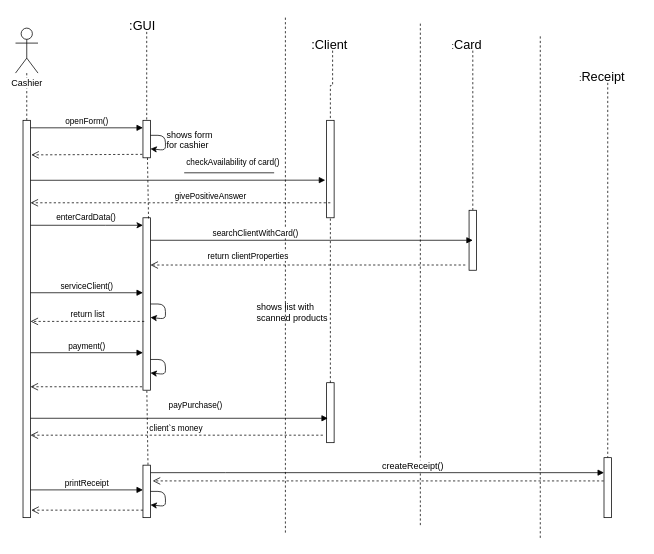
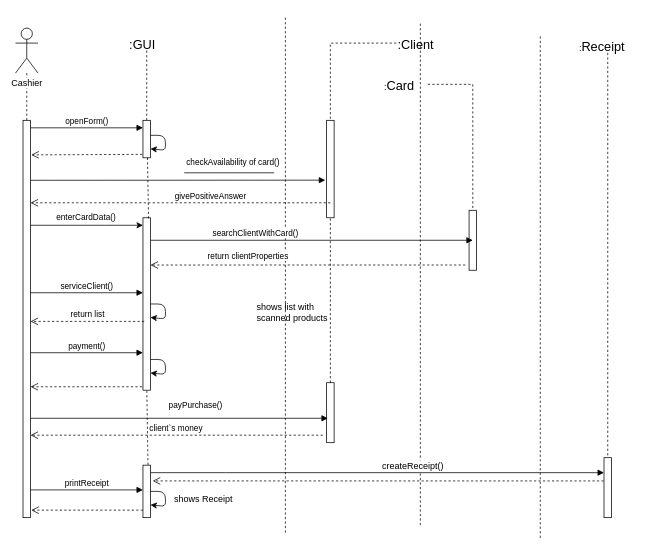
  <mxCell id="0" />
  <mxCell id="1" parent="0" />
  <mxCell id="2" value="" style="edgeStyle=orthogonalEdgeStyle;rounded=0;orthogonalLoop=1;jettySize=auto;html=1;dashed=1;endArrow=none;endFill=0;" parent="1" source="3" target="10" edge="1"><mxGeometry relative="1" as="geometry" /></mxCell>
  <mxCell id="3" value="Cashier" style="shape=umlActor;verticalLabelPosition=bottom;labelBackgroundColor=#ffffff;verticalAlign=top;html=1;outlineConnect=0;" parent="1" vertex="1"><mxGeometry x="20" y="37" width="30" height="60" as="geometry" /></mxCell>
  <mxCell id="4" style="edgeStyle=orthogonalEdgeStyle;rounded=0;orthogonalLoop=1;jettySize=auto;html=1;dashed=1;endArrow=none;endFill=0;" parent="1" source="5" target="11" edge="1"><mxGeometry relative="1" as="geometry" /></mxCell>
- <mxCell id="5" value="&lt;font style=&quot;font-size: 17px&quot;&gt;:GUI&lt;/font&gt;" style="text;html=1;resizable=0;points=[];autosize=1;align=left;verticalAlign=top;spacingTop=-4;" parent="1" vertex="1"><mxGeometry x="170" y="22" width="50" height="20" as="geometry" /></mxCell>
+ <mxCell id="5" value="&lt;font style=&quot;font-size: 17px&quot;&gt;:GUI&lt;/font&gt;" style="text;html=1;resizable=0;points=[];autosize=1;align=left;verticalAlign=top;spacingTop=-4;" parent="1" vertex="1"><mxGeometry x="170" y="47" width="50" height="20" as="geometry" /></mxCell>
  <mxCell id="6" style="edgeStyle=orthogonalEdgeStyle;rounded=0;orthogonalLoop=1;jettySize=auto;html=1;dashed=1;endArrow=none;endFill=0;" parent="1" source="7" target="12" edge="1"><mxGeometry relative="1" as="geometry" /></mxCell>
- <mxCell id="7" value="&lt;font style=&quot;font-size: 17px&quot;&gt;:Client&lt;/font&gt;" style="text;html=1;resizable=0;points=[];autosize=1;align=left;verticalAlign=top;spacingTop=-4;" parent="1" vertex="1"><mxGeometry x="413" y="47" width="60" height="20" as="geometry" /></mxCell>
+ <mxCell id="7" value="&lt;font style=&quot;font-size: 17px&quot;&gt;:Client&lt;/font&gt;" style="text;html=1;resizable=0;points=[];autosize=1;align=left;verticalAlign=top;spacingTop=-4;" parent="1" vertex="1"><mxGeometry x="528" y="47" width="60" height="20" as="geometry" /></mxCell>
  <mxCell id="8" value="" style="endArrow=none;dashed=1;html=1;exitX=0.671;exitY=-0.006;exitDx=0;exitDy=0;exitPerimeter=0;" parent="1" source="35" edge="1"><mxGeometry width="50" height="50" relative="1" as="geometry"><mxPoint x="195" y="656" as="sourcePoint" /><mxPoint x="195" y="510" as="targetPoint" /></mxGeometry></mxCell>
  <mxCell id="9" value="" style="endArrow=none;dashed=1;html=1;" parent="1" edge="1"><mxGeometry width="50" height="50" relative="1" as="geometry"><mxPoint x="380" y="710" as="sourcePoint" /><mxPoint x="380" y="20" as="targetPoint" /></mxGeometry></mxCell>
  <mxCell id="10" value="" style="html=1;points=[];perimeter=orthogonalPerimeter;" parent="1" vertex="1"><mxGeometry x="30" y="160" width="10" height="530" as="geometry" /></mxCell>
  <mxCell id="11" value="" style="html=1;points=[];perimeter=orthogonalPerimeter;" parent="1" vertex="1"><mxGeometry x="190" y="160" width="10" height="50" as="geometry" /></mxCell>
  <mxCell id="12" value="" style="html=1;points=[];perimeter=orthogonalPerimeter;" parent="1" vertex="1"><mxGeometry x="435" y="160" width="10" height="130" as="geometry" /></mxCell>
  <mxCell id="13" value="openForm()" style="html=1;verticalAlign=bottom;endArrow=block;" parent="1" target="11" edge="1"><mxGeometry width="80" relative="1" as="geometry"><mxPoint x="40" y="170" as="sourcePoint" /><mxPoint x="120" y="170" as="targetPoint" /></mxGeometry></mxCell>
- <mxCell id="14" value="shows form &lt;br&gt;for cashier" style="text;html=1;resizable=0;points=[];autosize=1;align=left;verticalAlign=top;spacingTop=-4;" parent="1" vertex="1"><mxGeometry x="220" y="170" width="80" height="30" as="geometry" /></mxCell>
  <mxCell id="15" value="" style="html=1;verticalAlign=bottom;endArrow=open;dashed=1;endSize=8;exitX=-0.083;exitY=0.908;exitDx=0;exitDy=0;exitPerimeter=0;entryX=1.1;entryY=0.087;entryDx=0;entryDy=0;entryPerimeter=0;" parent="1" source="11" target="10" edge="1"><mxGeometry relative="1" as="geometry"><mxPoint x="190" y="190" as="sourcePoint" /><mxPoint x="35" y="196" as="targetPoint" /></mxGeometry></mxCell>
  <mxCell id="16" value="checkAvailability of card()" style="html=1;verticalAlign=bottom;endArrow=block;entryX=-0.182;entryY=0.614;entryDx=0;entryDy=0;entryPerimeter=0;" parent="1" target="12" edge="1"><mxGeometry x="0.374" y="15" width="80" relative="1" as="geometry"><mxPoint x="40" y="240" as="sourcePoint" /><mxPoint x="120" y="240" as="targetPoint" /><mxPoint as="offset" /></mxGeometry></mxCell>
  <mxCell id="17" value="givePositiveAnswer" style="html=1;verticalAlign=bottom;endArrow=open;dashed=1;endSize=8;" parent="1" target="10" edge="1"><mxGeometry x="-0.2" relative="1" as="geometry"><mxPoint x="440" y="270" as="sourcePoint" /><mxPoint x="360" y="270" as="targetPoint" /><mxPoint as="offset" /></mxGeometry></mxCell>
  <mxCell id="18" style="edgeStyle=orthogonalEdgeStyle;rounded=0;orthogonalLoop=1;jettySize=auto;html=1;dashed=1;endArrow=none;endFill=0;" parent="1" source="19" target="21" edge="1"><mxGeometry relative="1" as="geometry" /></mxCell>
- <mxCell id="19" value=":&lt;font style=&quot;font-size: 17px&quot;&gt;Card&lt;/font&gt;" style="text;html=1;resizable=0;points=[];autosize=1;align=left;verticalAlign=top;spacingTop=-4;" parent="1" vertex="1"><mxGeometry x="600" y="47" width="60" height="20" as="geometry" /></mxCell>
+ <mxCell id="19" value=":&lt;font style=&quot;font-size: 17px&quot;&gt;Card&lt;/font&gt;" style="text;html=1;resizable=0;points=[];autosize=1;align=left;verticalAlign=top;spacingTop=-4;" parent="1" vertex="1"><mxGeometry x="510" y="102" width="60" height="20" as="geometry" /></mxCell>
  <mxCell id="20" value="" style="endArrow=none;dashed=1;html=1;" parent="1" edge="1"><mxGeometry width="50" height="50" relative="1" as="geometry"><mxPoint x="560" y="700" as="sourcePoint" /><mxPoint x="560" y="30" as="targetPoint" /></mxGeometry></mxCell>
  <mxCell id="21" value="" style="html=1;points=[];perimeter=orthogonalPerimeter;" parent="1" vertex="1"><mxGeometry x="625" y="280" width="10" height="80" as="geometry" /></mxCell>
  <mxCell id="22" value="searchClientWithCard()" style="html=1;verticalAlign=bottom;endArrow=block;" parent="1" source="23" edge="1"><mxGeometry x="-0.349" width="80" relative="1" as="geometry"><mxPoint x="250" y="320" as="sourcePoint" /><mxPoint x="630" y="320" as="targetPoint" /><mxPoint as="offset" /></mxGeometry></mxCell>
  <mxCell id="23" value="" style="html=1;points=[];perimeter=orthogonalPerimeter;" parent="1" vertex="1"><mxGeometry x="190" y="290" width="10" height="230" as="geometry" /></mxCell>
  <mxCell id="24" value="return clientProperties" style="html=1;verticalAlign=bottom;endArrow=open;dashed=1;endSize=8;entryX=1;entryY=0.274;entryDx=0;entryDy=0;entryPerimeter=0;" parent="1" target="23" edge="1"><mxGeometry x="0.382" y="-3" relative="1" as="geometry"><mxPoint x="620" y="353" as="sourcePoint" /><mxPoint x="212" y="353" as="targetPoint" /><mxPoint as="offset" /></mxGeometry></mxCell>
  <mxCell id="25" value="serviceClient()" style="html=1;verticalAlign=bottom;endArrow=block;" parent="1" target="23" edge="1"><mxGeometry width="80" relative="1" as="geometry"><mxPoint x="40" y="390" as="sourcePoint" /><mxPoint x="180" y="389" as="targetPoint" /></mxGeometry></mxCell>
  <mxCell id="26" value="shows list with &lt;br&gt;scanned products" style="text;html=1;resizable=0;points=[];autosize=1;align=left;verticalAlign=top;spacingTop=-4;" parent="1" vertex="1"><mxGeometry x="340" y="400" width="110" height="30" as="geometry" /></mxCell>
  <mxCell id="27" value="return list" style="html=1;verticalAlign=bottom;endArrow=open;dashed=1;endSize=8;exitX=0.171;exitY=0.601;exitDx=0;exitDy=0;exitPerimeter=0;" parent="1" source="23" target="10" edge="1"><mxGeometry relative="1" as="geometry"><mxPoint x="200" y="410" as="sourcePoint" /><mxPoint x="120" y="410" as="targetPoint" /></mxGeometry></mxCell>
  <mxCell id="28" value="payment()" style="html=1;verticalAlign=bottom;endArrow=block;" parent="1" target="23" edge="1"><mxGeometry width="80" relative="1" as="geometry"><mxPoint x="40" y="470" as="sourcePoint" /><mxPoint x="120" y="480" as="targetPoint" /></mxGeometry></mxCell>
  <mxCell id="29" value="" style="html=1;verticalAlign=bottom;endArrow=open;dashed=1;endSize=8;exitX=-0.114;exitY=0.98;exitDx=0;exitDy=0;exitPerimeter=0;" parent="1" source="23" target="10" edge="1"><mxGeometry relative="1" as="geometry"><mxPoint x="200" y="500" as="sourcePoint" /><mxPoint x="41" y="500" as="targetPoint" /></mxGeometry></mxCell>
  <mxCell id="30" value="" style="html=1;points=[];perimeter=orthogonalPerimeter;" parent="1" vertex="1"><mxGeometry x="435" y="510" width="10" height="80" as="geometry" /></mxCell>
  <mxCell id="31" value="payPurchase()" style="html=1;verticalAlign=bottom;endArrow=block;entryX=0.171;entryY=0.593;entryDx=0;entryDy=0;entryPerimeter=0;" parent="1" source="10" target="30" edge="1"><mxGeometry x="0.111" y="8" width="80" relative="1" as="geometry"><mxPoint x="40" y="550" as="sourcePoint" /><mxPoint x="120" y="560" as="targetPoint" /><mxPoint as="offset" /></mxGeometry></mxCell>
  <mxCell id="32" value="client`s money" style="html=1;verticalAlign=bottom;endArrow=open;dashed=1;endSize=8;" parent="1" target="10" edge="1"><mxGeometry x="0.004" relative="1" as="geometry"><mxPoint x="430" y="580" as="sourcePoint" /><mxPoint x="350" y="580" as="targetPoint" /><mxPoint as="offset" /></mxGeometry></mxCell>
  <mxCell id="33" style="edgeStyle=orthogonalEdgeStyle;rounded=0;orthogonalLoop=1;jettySize=auto;html=1;endArrow=block;endFill=1;" parent="1" source="35" target="50" edge="1"><mxGeometry relative="1" as="geometry"><mxPoint x="720" y="630" as="targetPoint" /><Array as="points"><mxPoint x="300" y="630" /><mxPoint x="300" y="630" /></Array></mxGeometry></mxCell>
  <mxCell id="34" value="createReceipt()" style="text;html=1;resizable=0;points=[];align=center;verticalAlign=middle;labelBackgroundColor=#ffffff;" parent="33" vertex="1" connectable="0"><mxGeometry x="0.171" y="4" relative="1" as="geometry"><mxPoint x="-4.5" y="-5.5" as="offset" /></mxGeometry></mxCell>
  <mxCell id="35" value="" style="html=1;points=[];perimeter=orthogonalPerimeter;" parent="1" vertex="1"><mxGeometry x="190" y="620" width="10" height="70" as="geometry" /></mxCell>
  <mxCell id="36" value="printReceipt" style="html=1;verticalAlign=bottom;endArrow=block;" parent="1" edge="1"><mxGeometry width="80" relative="1" as="geometry"><mxPoint x="40" y="653" as="sourcePoint" /><mxPoint x="190" y="653" as="targetPoint" /></mxGeometry></mxCell>
  <mxCell id="37" value="" style="html=1;verticalAlign=bottom;endArrow=open;dashed=1;endSize=8;" parent="1" edge="1"><mxGeometry relative="1" as="geometry"><mxPoint x="190" y="680" as="sourcePoint" /><mxPoint x="41" y="680" as="targetPoint" /></mxGeometry></mxCell>
+ <mxCell id="38" value="shows Receipt" style="text;html=1;resizable=0;points=[];autosize=1;align=left;verticalAlign=top;spacingTop=-4;" parent="1" vertex="1"><mxGeometry x="230" y="655" width="90" height="20" as="geometry" /></mxCell>
  <mxCell id="39" value="" style="endArrow=classic;html=1;" parent="1" edge="1"><mxGeometry width="50" height="50" relative="1" as="geometry"><mxPoint x="200" y="180" as="sourcePoint" /><mxPoint x="200" y="198" as="targetPoint" /><Array as="points"><mxPoint x="220" y="180" /><mxPoint x="220" y="200" /></Array></mxGeometry></mxCell>
  <mxCell id="40" value="" style="endArrow=none;html=1;" parent="1" edge="1"><mxGeometry width="50" height="50" relative="1" as="geometry"><mxPoint x="245" y="230" as="sourcePoint" /><mxPoint x="365" y="230" as="targetPoint" /></mxGeometry></mxCell>
  <mxCell id="41" value="" style="endArrow=classic;html=1;" parent="1" edge="1"><mxGeometry width="50" height="50" relative="1" as="geometry"><mxPoint x="200" y="405" as="sourcePoint" /><mxPoint x="200" y="423" as="targetPoint" /><Array as="points"><mxPoint x="220" y="405" /><mxPoint x="220" y="425" /></Array></mxGeometry></mxCell>
  <mxCell id="42" value="" style="endArrow=classic;html=1;" parent="1" edge="1"><mxGeometry width="50" height="50" relative="1" as="geometry"><mxPoint x="200" y="479" as="sourcePoint" /><mxPoint x="200" y="497" as="targetPoint" /><Array as="points"><mxPoint x="220" y="479" /><mxPoint x="220" y="499" /></Array></mxGeometry></mxCell>
  <mxCell id="43" value="" style="endArrow=none;dashed=1;html=1;" parent="1" edge="1"><mxGeometry width="50" height="50" relative="1" as="geometry"><mxPoint x="720" y="717" as="sourcePoint" /><mxPoint x="720" y="47" as="targetPoint" /></mxGeometry></mxCell>
  <mxCell id="44" value="" style="edgeStyle=orthogonalEdgeStyle;rounded=0;orthogonalLoop=1;jettySize=auto;html=1;endArrow=none;endFill=0;dashed=1;" parent="1" source="45" target="50" edge="1"><mxGeometry relative="1" as="geometry"><mxPoint x="810" y="150" as="targetPoint" /></mxGeometry></mxCell>
- <mxCell id="45" value=":&lt;span style=&quot;font-size: 17px&quot;&gt;Receipt&lt;/span&gt;" style="text;html=1;resizable=0;points=[];autosize=1;align=left;verticalAlign=top;spacingTop=-4;" parent="1" vertex="1"><mxGeometry x="770" y="90" width="80" height="20" as="geometry" /></mxCell>
+ <mxCell id="45" value=":&lt;span style=&quot;font-size: 17px&quot;&gt;Receipt&lt;/span&gt;" style="text;html=1;resizable=0;points=[];autosize=1;align=left;verticalAlign=top;spacingTop=-4;" parent="1" vertex="1"><mxGeometry x="770" y="50" width="80" height="20" as="geometry" /></mxCell>
  <mxCell id="46" value="enterCardData()" style="endArrow=classic;html=1;" parent="1" source="10" target="23" edge="1"><mxGeometry x="0.25" y="22" width="50" height="50" relative="1" as="geometry"><mxPoint x="80" y="350" as="sourcePoint" /><mxPoint x="130" y="300" as="targetPoint" /><Array as="points"><mxPoint x="140" y="300" /></Array><mxPoint x="-20" y="12" as="offset" /></mxGeometry></mxCell>
  <mxCell id="47" value="" style="endArrow=classic;html=1;" parent="1" edge="1"><mxGeometry width="50" height="50" relative="1" as="geometry"><mxPoint x="200" y="655" as="sourcePoint" /><mxPoint x="200" y="673" as="targetPoint" /><Array as="points"><mxPoint x="220" y="655" /><mxPoint x="220" y="675" /></Array></mxGeometry></mxCell>
  <mxCell id="48" value="" style="endArrow=none;dashed=1;html=1;exitX=0.743;exitY=0.004;exitDx=0;exitDy=0;exitPerimeter=0;entryX=0.6;entryY=0.991;entryDx=0;entryDy=0;entryPerimeter=0;" parent="1" source="23" target="11" edge="1"><mxGeometry width="50" height="50" relative="1" as="geometry"><mxPoint x="200" y="280" as="sourcePoint" /><mxPoint x="190" y="200" as="targetPoint" /></mxGeometry></mxCell>
  <mxCell id="49" value="" style="endArrow=none;dashed=1;html=1;" parent="1" edge="1"><mxGeometry width="50" height="50" relative="1" as="geometry"><mxPoint x="440" y="510" as="sourcePoint" /><mxPoint x="440" y="290" as="targetPoint" /></mxGeometry></mxCell>
  <mxCell id="50" value="" style="html=1;points=[];perimeter=orthogonalPerimeter;" parent="1" vertex="1"><mxGeometry x="805" y="610" width="10" height="80" as="geometry" /></mxCell>
  <mxCell id="51" value="" style="html=1;verticalAlign=bottom;endArrow=open;dashed=1;endSize=8;exitX=-0.043;exitY=0.388;exitDx=0;exitDy=0;exitPerimeter=0;" parent="1" source="50" edge="1"><mxGeometry relative="1" as="geometry"><mxPoint x="810" y="649.5" as="sourcePoint" /><mxPoint x="203" y="641" as="targetPoint" /></mxGeometry></mxCell>
